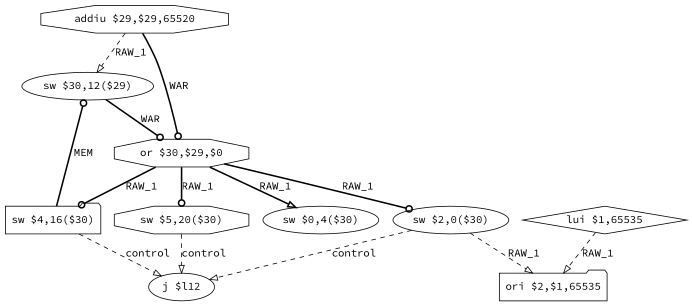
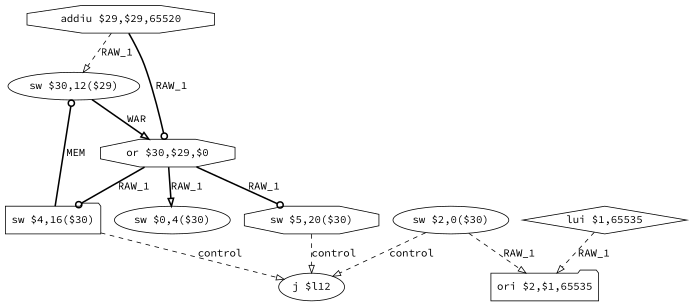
  digraph {
    fontname="Source Code Pro"
    node [fontname="Source Code Pro" shape=ellipse]
    edge [arrowhead=onormal fontname="Source Code Pro" style=bold]
    n1 [label="addiu $29,$29,65520" shape=octagon]
    n2 [label="sw $30,12($29)"]
    n3 [label="or $30,$29,$0" shape=octagon]
    n4 [label="sw $4,16($30)" shape=folder]
    n5 [label="sw $5,20($30)" shape=octagon]
    n6 [label="sw $2,0($30)"]
    n7 [label="sw $0,4($30)"]
    n8 [label="j $l12"]
    n9 [label="ori $2,$1,65535" shape=folder]
    n10 [label="lui $1,65535" shape=diamond]
    n1 -> n2 [label=RAW_1 style=dashed]
-   n1 -> n3 [arrowhead=odot label=WAR]
-   n2 -> n3 [arrowhead=odot label=WAR]
+   n1 -> n3 [arrowhead=odot label=RAW_1]
+   n2 -> n3 [label=WAR]
    n3 -> n4 [arrowhead=odot label=RAW_1]
    n3 -> n5 [arrowhead=odot label=RAW_1]
-   n3 -> n6 [arrowhead=odot label=RAW_1]
    n3 -> n7 [label=RAW_1]
    n4 -> n2 [arrowhead=odot label=MEM]
    n4 -> n8 [label=control style=dashed]
    n5 -> n8 [label=control style=dashed]
    n6 -> n8 [label=control style=dashed]
    n6 -> n9 [label=RAW_1 style=dashed]
    n10 -> n9 [label=RAW_1 style=dashed]
  }
